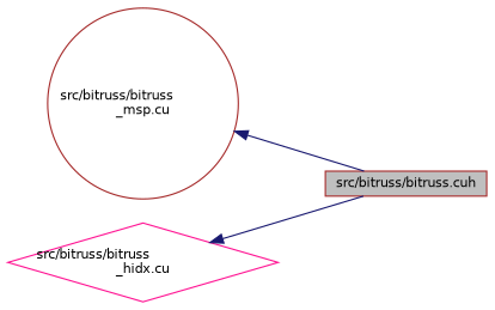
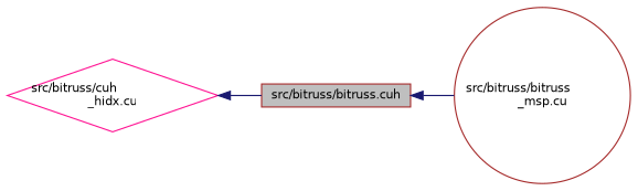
  digraph {
    rankdir=LR
    node [color=brown fillcolor=white fontname=Helvetica fontsize=10 style=filled]
    edge [color=midnightblue dir=back fontname=Helvetica fontsize=10 labelfontname=Helvetica labelfontsize=10 style=solid]
    n1 [fillcolor=grey75 fontcolor=black height=0.2 label="src/bitruss/bitruss.cuh" shape=box width=0.4]
    n2 [height=0.2 label="src/bitruss/bitruss\l_msp.cu" shape=circle width=0.4]
-   n3 [color=deeppink height=0.2 label="src/bitruss/bitruss\l_hidx.cu" shape=diamond width=0.4]
-   n2 -> n1
+   n3 [color=deeppink height=0.2 label="src/bitruss/cuh\l_hidx.cu" shape=diamond width=0.4]
+   n1 -> n2
    n3 -> n1
  }
